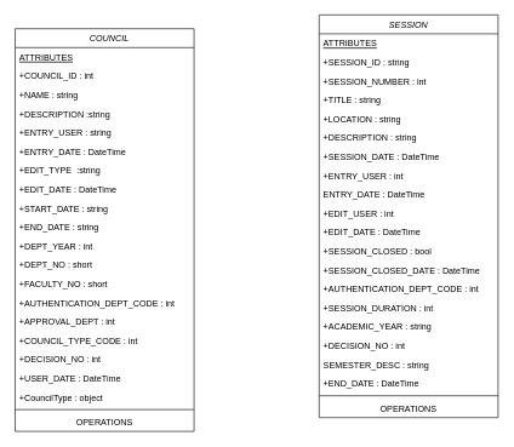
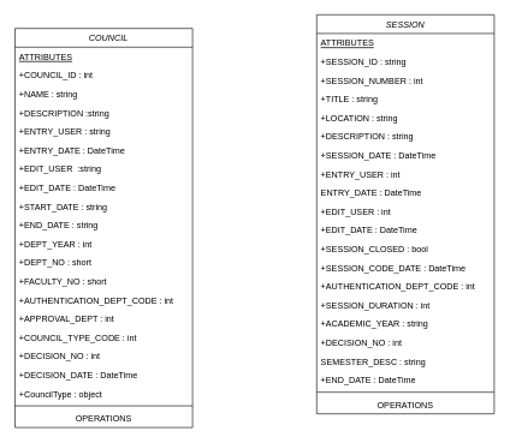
  <mxCell id="0" />
  <mxCell id="1" parent="0" />
  <mxCell id="2" value="    COUNCIL" style="swimlane;fontStyle=2;align=center;verticalAlign=top;childLayout=stackLayout;horizontal=1;startSize=26;horizontalStack=0;resizeParent=1;resizeLast=0;collapsible=1;marginBottom=0;rounded=0;shadow=0;strokeWidth=1;" parent="1" vertex="1"><mxGeometry x="20" y="39" width="246" height="554" as="geometry"><mxRectangle x="230" y="140" width="160" height="26" as="alternateBounds" /></mxGeometry></mxCell>
  <mxCell id="3" value="ATTRIBUTES" style="text;align=left;verticalAlign=top;spacingLeft=4;spacingRight=4;overflow=hidden;rotatable=0;points=[[0,0.5],[1,0.5]];portConstraint=eastwest;fontStyle=4" vertex="1" parent="2"><mxGeometry y="26" width="246" height="26" as="geometry" /></mxCell>
  <mxCell id="4" value="+COUNCIL_ID : int" style="text;align=left;verticalAlign=top;spacingLeft=4;spacingRight=4;overflow=hidden;rotatable=0;points=[[0,0.5],[1,0.5]];portConstraint=eastwest;" parent="2" vertex="1"><mxGeometry y="52" width="246" height="26" as="geometry" /></mxCell>
  <mxCell id="5" value="+NAME : string" style="text;align=left;verticalAlign=top;spacingLeft=4;spacingRight=4;overflow=hidden;rotatable=0;points=[[0,0.5],[1,0.5]];portConstraint=eastwest;rounded=0;shadow=0;html=0;" parent="2" vertex="1"><mxGeometry y="78" width="246" height="26" as="geometry" /></mxCell>
  <mxCell id="6" value="+DESCRIPTION :string" style="text;align=left;verticalAlign=top;spacingLeft=4;spacingRight=4;overflow=hidden;rotatable=0;points=[[0,0.5],[1,0.5]];portConstraint=eastwest;rounded=0;shadow=0;html=0;" vertex="1" parent="2"><mxGeometry y="104" width="246" height="26" as="geometry" /></mxCell>
  <mxCell id="7" value="+ENTRY_USER : string" style="text;align=left;verticalAlign=top;spacingLeft=4;spacingRight=4;overflow=hidden;rotatable=0;points=[[0,0.5],[1,0.5]];portConstraint=eastwest;rounded=0;shadow=0;html=0;" vertex="1" parent="2"><mxGeometry y="130" width="246" height="26" as="geometry" /></mxCell>
  <mxCell id="8" value="+ENTRY_DATE : DateTime" style="text;align=left;verticalAlign=top;spacingLeft=4;spacingRight=4;overflow=hidden;rotatable=0;points=[[0,0.5],[1,0.5]];portConstraint=eastwest;rounded=0;shadow=0;html=0;" vertex="1" parent="2"><mxGeometry y="156" width="246" height="26" as="geometry" /></mxCell>
- <mxCell id="9" value="+EDIT_TYPE  :string" style="text;align=left;verticalAlign=top;spacingLeft=4;spacingRight=4;overflow=hidden;rotatable=0;points=[[0,0.5],[1,0.5]];portConstraint=eastwest;rounded=0;shadow=0;html=0;" vertex="1" parent="2"><mxGeometry y="182" width="246" height="26" as="geometry" /></mxCell>
+ <mxCell id="9" value="+EDIT_USER  :string" style="text;align=left;verticalAlign=top;spacingLeft=4;spacingRight=4;overflow=hidden;rotatable=0;points=[[0,0.5],[1,0.5]];portConstraint=eastwest;rounded=0;shadow=0;html=0;" vertex="1" parent="2"><mxGeometry y="182" width="246" height="26" as="geometry" /></mxCell>
  <mxCell id="10" value="+EDIT_DATE : DateTime" style="text;align=left;verticalAlign=top;spacingLeft=4;spacingRight=4;overflow=hidden;rotatable=0;points=[[0,0.5],[1,0.5]];portConstraint=eastwest;rounded=0;shadow=0;html=0;" vertex="1" parent="2"><mxGeometry y="208" width="246" height="26" as="geometry" /></mxCell>
  <mxCell id="11" value="+START_DATE : string" style="text;align=left;verticalAlign=top;spacingLeft=4;spacingRight=4;overflow=hidden;rotatable=0;points=[[0,0.5],[1,0.5]];portConstraint=eastwest;rounded=0;shadow=0;html=0;" vertex="1" parent="2"><mxGeometry y="234" width="246" height="26" as="geometry" /></mxCell>
  <mxCell id="12" value="+END_DATE : string" style="text;align=left;verticalAlign=top;spacingLeft=4;spacingRight=4;overflow=hidden;rotatable=0;points=[[0,0.5],[1,0.5]];portConstraint=eastwest;rounded=0;shadow=0;html=0;" vertex="1" parent="2"><mxGeometry y="260" width="246" height="26" as="geometry" /></mxCell>
  <mxCell id="13" value="+DEPT_YEAR : int&#10; " style="text;align=left;verticalAlign=top;spacingLeft=4;spacingRight=4;overflow=hidden;rotatable=0;points=[[0,0.5],[1,0.5]];portConstraint=eastwest;rounded=0;shadow=0;html=0;" vertex="1" parent="2"><mxGeometry y="286" width="246" height="26" as="geometry" /></mxCell>
  <mxCell id="14" value="+DEPT_NO : short" style="text;align=left;verticalAlign=top;spacingLeft=4;spacingRight=4;overflow=hidden;rotatable=0;points=[[0,0.5],[1,0.5]];portConstraint=eastwest;rounded=0;shadow=0;html=0;" vertex="1" parent="2"><mxGeometry y="312" width="246" height="26" as="geometry" /></mxCell>
  <mxCell id="15" value="+FACULTY_NO : short&#10;" style="text;align=left;verticalAlign=top;spacingLeft=4;spacingRight=4;overflow=hidden;rotatable=0;points=[[0,0.5],[1,0.5]];portConstraint=eastwest;rounded=0;shadow=0;html=0;" vertex="1" parent="2"><mxGeometry y="338" width="246" height="26" as="geometry" /></mxCell>
  <mxCell id="16" value="+AUTHENTICATION_DEPT_CODE : int" style="text;align=left;verticalAlign=top;spacingLeft=4;spacingRight=4;overflow=hidden;rotatable=0;points=[[0,0.5],[1,0.5]];portConstraint=eastwest;rounded=0;shadow=0;html=0;" vertex="1" parent="2"><mxGeometry y="364" width="246" height="26" as="geometry" /></mxCell>
  <mxCell id="17" value="+APPROVAL_DEPT : int" style="text;align=left;verticalAlign=top;spacingLeft=4;spacingRight=4;overflow=hidden;rotatable=0;points=[[0,0.5],[1,0.5]];portConstraint=eastwest;rounded=0;shadow=0;html=0;" vertex="1" parent="2"><mxGeometry y="390" width="246" height="26" as="geometry" /></mxCell>
  <mxCell id="18" value="+COUNCIL_TYPE_CODE : int&#10;" style="text;align=left;verticalAlign=top;spacingLeft=4;spacingRight=4;overflow=hidden;rotatable=0;points=[[0,0.5],[1,0.5]];portConstraint=eastwest;rounded=0;shadow=0;html=0;" parent="2" vertex="1"><mxGeometry y="416" width="246" height="26" as="geometry" /></mxCell>
  <mxCell id="19" value="+DECISION_NO : int&#10;" style="text;align=left;verticalAlign=top;spacingLeft=4;spacingRight=4;overflow=hidden;rotatable=0;points=[[0,0.5],[1,0.5]];portConstraint=eastwest;rounded=0;shadow=0;html=0;" vertex="1" parent="2"><mxGeometry y="442" width="246" height="26" as="geometry" /></mxCell>
- <mxCell id="20" value="+USER_DATE : DateTime" style="text;align=left;verticalAlign=top;spacingLeft=4;spacingRight=4;overflow=hidden;rotatable=0;points=[[0,0.5],[1,0.5]];portConstraint=eastwest;rounded=0;shadow=0;html=0;" vertex="1" parent="2"><mxGeometry y="468" width="246" height="26" as="geometry" /></mxCell>
+ <mxCell id="20" value="+DECISION_DATE : DateTime" style="text;align=left;verticalAlign=top;spacingLeft=4;spacingRight=4;overflow=hidden;rotatable=0;points=[[0,0.5],[1,0.5]];portConstraint=eastwest;rounded=0;shadow=0;html=0;" vertex="1" parent="2"><mxGeometry y="468" width="246" height="26" as="geometry" /></mxCell>
  <mxCell id="21" value="+CouncilType : object" style="text;align=left;verticalAlign=top;spacingLeft=4;spacingRight=4;overflow=hidden;rotatable=0;points=[[0,0.5],[1,0.5]];portConstraint=eastwest;rounded=0;shadow=0;html=0;" vertex="1" parent="2"><mxGeometry y="494" width="246" height="26" as="geometry" /></mxCell>
  <mxCell id="22" value="" style="line;html=1;strokeWidth=1;align=left;verticalAlign=middle;spacingTop=-1;spacingLeft=3;spacingRight=3;rotatable=0;labelPosition=right;points=[];portConstraint=eastwest;" parent="2" vertex="1"><mxGeometry y="520" width="246" height="8" as="geometry" /></mxCell>
  <mxCell id="23" value="OPERATIONS" style="text;align=center;verticalAlign=top;spacingLeft=4;spacingRight=4;overflow=hidden;rotatable=0;points=[[0,0.5],[1,0.5]];portConstraint=eastwest;" parent="2" vertex="1"><mxGeometry y="528" width="246" height="26" as="geometry" /></mxCell>
  <mxCell id="24" value="SESSION" style="swimlane;fontStyle=2;align=center;verticalAlign=top;childLayout=stackLayout;horizontal=1;startSize=26;horizontalStack=0;resizeParent=1;resizeLast=0;collapsible=1;marginBottom=0;rounded=0;shadow=0;strokeWidth=1;" vertex="1" parent="1"><mxGeometry x="438" y="20" width="246" height="554" as="geometry"><mxRectangle x="230" y="140" width="160" height="26" as="alternateBounds" /></mxGeometry></mxCell>
  <mxCell id="25" value="ATTRIBUTES" style="text;align=left;verticalAlign=top;spacingLeft=4;spacingRight=4;overflow=hidden;rotatable=0;points=[[0,0.5],[1,0.5]];portConstraint=eastwest;fontStyle=4" vertex="1" parent="24"><mxGeometry y="26" width="246" height="26" as="geometry" /></mxCell>
  <mxCell id="26" value="+SESSION_ID : string&#10;" style="text;align=left;verticalAlign=top;spacingLeft=4;spacingRight=4;overflow=hidden;rotatable=0;points=[[0,0.5],[1,0.5]];portConstraint=eastwest;" vertex="1" parent="24"><mxGeometry y="52" width="246" height="26" as="geometry" /></mxCell>
  <mxCell id="27" value="+SESSION_NUMBER : int&#10;" style="text;align=left;verticalAlign=top;spacingLeft=4;spacingRight=4;overflow=hidden;rotatable=0;points=[[0,0.5],[1,0.5]];portConstraint=eastwest;rounded=0;shadow=0;html=0;" vertex="1" parent="24"><mxGeometry y="78" width="246" height="26" as="geometry" /></mxCell>
  <mxCell id="28" value="+TITLE : string" style="text;align=left;verticalAlign=top;spacingLeft=4;spacingRight=4;overflow=hidden;rotatable=0;points=[[0,0.5],[1,0.5]];portConstraint=eastwest;rounded=0;shadow=0;html=0;" vertex="1" parent="24"><mxGeometry y="104" width="246" height="26" as="geometry" /></mxCell>
  <mxCell id="29" value="+LOCATION : string" style="text;align=left;verticalAlign=top;spacingLeft=4;spacingRight=4;overflow=hidden;rotatable=0;points=[[0,0.5],[1,0.5]];portConstraint=eastwest;rounded=0;shadow=0;html=0;" vertex="1" parent="24"><mxGeometry y="130" width="246" height="26" as="geometry" /></mxCell>
  <mxCell id="30" value="+DESCRIPTION : string&#10;" style="text;align=left;verticalAlign=top;spacingLeft=4;spacingRight=4;overflow=hidden;rotatable=0;points=[[0,0.5],[1,0.5]];portConstraint=eastwest;rounded=0;shadow=0;html=0;" vertex="1" parent="24"><mxGeometry y="156" width="246" height="26" as="geometry" /></mxCell>
  <mxCell id="31" value="+SESSION_DATE : DateTime" style="text;align=left;verticalAlign=top;spacingLeft=4;spacingRight=4;overflow=hidden;rotatable=0;points=[[0,0.5],[1,0.5]];portConstraint=eastwest;rounded=0;shadow=0;html=0;" vertex="1" parent="24"><mxGeometry y="182" width="246" height="26" as="geometry" /></mxCell>
  <mxCell id="32" value="+ENTRY_USER : int" style="text;align=left;verticalAlign=top;spacingLeft=4;spacingRight=4;overflow=hidden;rotatable=0;points=[[0,0.5],[1,0.5]];portConstraint=eastwest;rounded=0;shadow=0;html=0;" vertex="1" parent="24"><mxGeometry y="208" width="246" height="26" as="geometry" /></mxCell>
  <mxCell id="33" value="ENTRY_DATE : DateTime" style="text;align=left;verticalAlign=top;spacingLeft=4;spacingRight=4;overflow=hidden;rotatable=0;points=[[0,0.5],[1,0.5]];portConstraint=eastwest;rounded=0;shadow=0;html=0;" vertex="1" parent="24"><mxGeometry y="234" width="246" height="26" as="geometry" /></mxCell>
  <mxCell id="34" value="+EDIT_USER : int" style="text;align=left;verticalAlign=top;spacingLeft=4;spacingRight=4;overflow=hidden;rotatable=0;points=[[0,0.5],[1,0.5]];portConstraint=eastwest;rounded=0;shadow=0;html=0;" vertex="1" parent="24"><mxGeometry y="260" width="246" height="26" as="geometry" /></mxCell>
  <mxCell id="35" value="+EDIT_DATE : DateTime" style="text;align=left;verticalAlign=top;spacingLeft=4;spacingRight=4;overflow=hidden;rotatable=0;points=[[0,0.5],[1,0.5]];portConstraint=eastwest;rounded=0;shadow=0;html=0;" vertex="1" parent="24"><mxGeometry y="286" width="246" height="26" as="geometry" /></mxCell>
  <mxCell id="36" value="+SESSION_CLOSED : bool" style="text;align=left;verticalAlign=top;spacingLeft=4;spacingRight=4;overflow=hidden;rotatable=0;points=[[0,0.5],[1,0.5]];portConstraint=eastwest;rounded=0;shadow=0;html=0;" vertex="1" parent="24"><mxGeometry y="312" width="246" height="26" as="geometry" /></mxCell>
- <mxCell id="37" value="+SESSION_CLOSED_DATE : DateTime&#10;" style="text;align=left;verticalAlign=top;spacingLeft=4;spacingRight=4;overflow=hidden;rotatable=0;points=[[0,0.5],[1,0.5]];portConstraint=eastwest;rounded=0;shadow=0;html=0;" vertex="1" parent="24"><mxGeometry y="338" width="246" height="26" as="geometry" /></mxCell>
+ <mxCell id="37" value="+SESSION_CODE_DATE : DateTime&#10;" style="text;align=left;verticalAlign=top;spacingLeft=4;spacingRight=4;overflow=hidden;rotatable=0;points=[[0,0.5],[1,0.5]];portConstraint=eastwest;rounded=0;shadow=0;html=0;" vertex="1" parent="24"><mxGeometry y="338" width="246" height="26" as="geometry" /></mxCell>
  <mxCell id="38" value="+AUTHENTICATION_DEPT_CODE : int" style="text;align=left;verticalAlign=top;spacingLeft=4;spacingRight=4;overflow=hidden;rotatable=0;points=[[0,0.5],[1,0.5]];portConstraint=eastwest;rounded=0;shadow=0;html=0;" vertex="1" parent="24"><mxGeometry y="364" width="246" height="26" as="geometry" /></mxCell>
  <mxCell id="39" value="+SESSION_DURATION : int" style="text;align=left;verticalAlign=top;spacingLeft=4;spacingRight=4;overflow=hidden;rotatable=0;points=[[0,0.5],[1,0.5]];portConstraint=eastwest;rounded=0;shadow=0;html=0;" vertex="1" parent="24"><mxGeometry y="390" width="246" height="26" as="geometry" /></mxCell>
  <mxCell id="40" value="+ACADEMIC_YEAR : string" style="text;align=left;verticalAlign=top;spacingLeft=4;spacingRight=4;overflow=hidden;rotatable=0;points=[[0,0.5],[1,0.5]];portConstraint=eastwest;rounded=0;shadow=0;html=0;" vertex="1" parent="24"><mxGeometry y="416" width="246" height="26" as="geometry" /></mxCell>
  <mxCell id="41" value="+DECISION_NO : int&#10;" style="text;align=left;verticalAlign=top;spacingLeft=4;spacingRight=4;overflow=hidden;rotatable=0;points=[[0,0.5],[1,0.5]];portConstraint=eastwest;rounded=0;shadow=0;html=0;" vertex="1" parent="24"><mxGeometry y="442" width="246" height="26" as="geometry" /></mxCell>
  <mxCell id="42" value="SEMESTER_DESC : string" style="text;align=left;verticalAlign=top;spacingLeft=4;spacingRight=4;overflow=hidden;rotatable=0;points=[[0,0.5],[1,0.5]];portConstraint=eastwest;rounded=0;shadow=0;html=0;" vertex="1" parent="24"><mxGeometry y="468" width="246" height="26" as="geometry" /></mxCell>
  <mxCell id="43" value="+END_DATE : DateTime" style="text;align=left;verticalAlign=top;spacingLeft=4;spacingRight=4;overflow=hidden;rotatable=0;points=[[0,0.5],[1,0.5]];portConstraint=eastwest;rounded=0;shadow=0;html=0;" vertex="1" parent="24"><mxGeometry y="494" width="246" height="26" as="geometry" /></mxCell>
  <mxCell id="44" value="" style="line;html=1;strokeWidth=1;align=left;verticalAlign=middle;spacingTop=-1;spacingLeft=3;spacingRight=3;rotatable=0;labelPosition=right;points=[];portConstraint=eastwest;" vertex="1" parent="24"><mxGeometry y="520" width="246" height="8" as="geometry" /></mxCell>
  <mxCell id="45" value="OPERATIONS" style="text;align=center;verticalAlign=top;spacingLeft=4;spacingRight=4;overflow=hidden;rotatable=0;points=[[0,0.5],[1,0.5]];portConstraint=eastwest;" vertex="1" parent="24"><mxGeometry y="528" width="246" height="26" as="geometry" /></mxCell>
